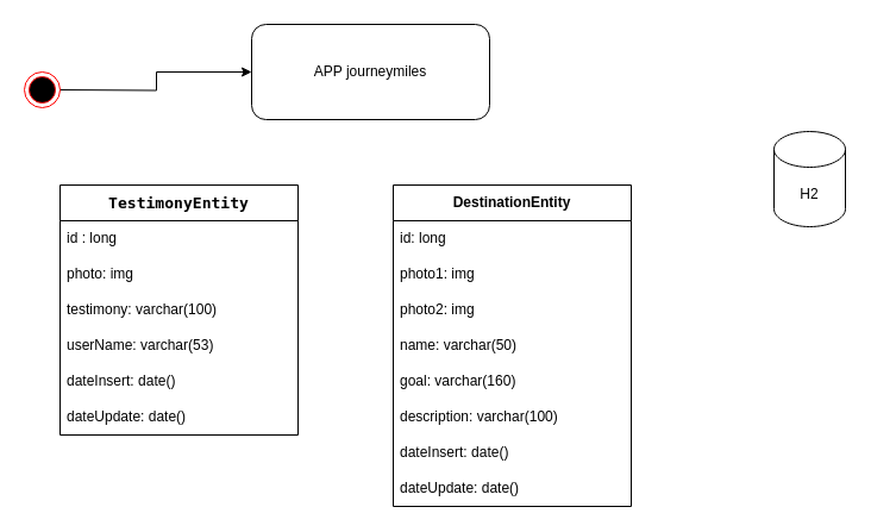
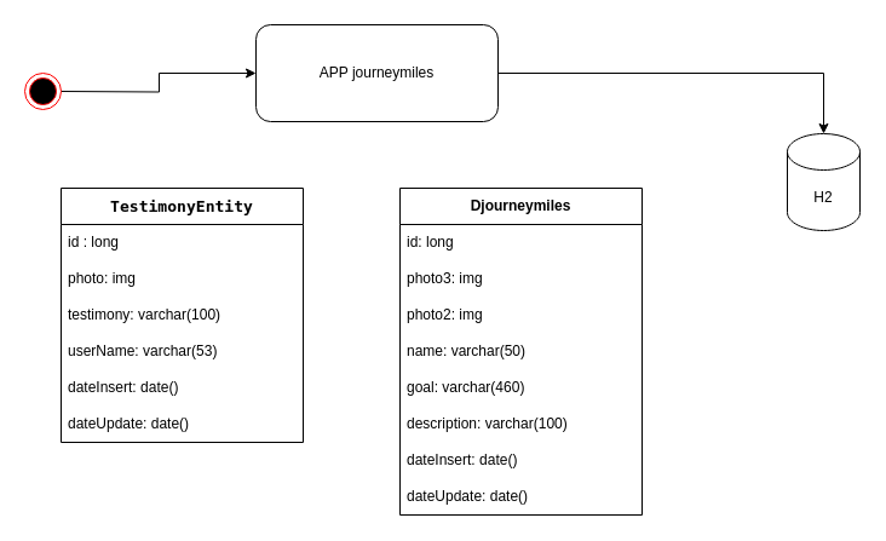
  <mxCell id="0" />
  <mxCell id="1" parent="0" />
  <mxCell id="2" value="H2" style="shape=cylinder3;whiteSpace=wrap;html=1;boundedLbl=1;backgroundOutline=1;size=15;" vertex="1" parent="1"><mxGeometry x="650" y="110" width="60" height="80" as="geometry" /></mxCell>
+ <mxCell id="3" style="edgeStyle=orthogonalEdgeStyle;rounded=0;orthogonalLoop=1;jettySize=auto;html=1;" edge="1" parent="1" source="4" target="2"><mxGeometry relative="1" as="geometry" /></mxCell>
  <mxCell id="4" value="&lt;span style=&quot;background-color: rgb(255, 255, 255);&quot;&gt;APP journeymiles&lt;/span&gt;" style="rounded=1;whiteSpace=wrap;html=1;" vertex="1" parent="1"><mxGeometry x="211" y="20" width="200" height="80" as="geometry" /></mxCell>
  <mxCell id="5" value="&lt;pre style=&quot;font-weight: 700; font-family: &amp;quot;JetBrains Mono&amp;quot;, monospace; font-size: 9.8pt;&quot;&gt;&lt;span style=&quot;color: light-dark(rgb(0, 0, 0), rgb(237, 237, 237)); font-size: 9.8pt; background-color: transparent; white-space: normal;&quot;&gt;TestimonyEntity&lt;/span&gt;&lt;/pre&gt;" style="swimlane;fontStyle=0;childLayout=stackLayout;horizontal=1;startSize=30;horizontalStack=0;resizeParent=1;resizeParentMax=0;resizeLast=0;collapsible=1;marginBottom=0;whiteSpace=wrap;html=1;" vertex="1" parent="1"><mxGeometry x="50" y="155" width="200" height="210" as="geometry" /></mxCell>
  <mxCell id="6" value="id : long" style="text;strokeColor=none;fillColor=none;align=left;verticalAlign=middle;spacingLeft=4;spacingRight=4;overflow=hidden;points=[[0,0.5],[1,0.5]];portConstraint=eastwest;rotatable=0;whiteSpace=wrap;html=1;" vertex="1" parent="5"><mxGeometry y="30" width="200" height="30" as="geometry" /></mxCell>
  <mxCell id="7" value="photo: img" style="text;strokeColor=none;fillColor=none;align=left;verticalAlign=middle;spacingLeft=4;spacingRight=4;overflow=hidden;points=[[0,0.5],[1,0.5]];portConstraint=eastwest;rotatable=0;whiteSpace=wrap;html=1;" vertex="1" parent="5"><mxGeometry y="60" width="200" height="30" as="geometry" /></mxCell>
  <mxCell id="8" value="testimony: varchar(100)" style="text;strokeColor=none;fillColor=none;align=left;verticalAlign=middle;spacingLeft=4;spacingRight=4;overflow=hidden;points=[[0,0.5],[1,0.5]];portConstraint=eastwest;rotatable=0;whiteSpace=wrap;html=1;" vertex="1" parent="5"><mxGeometry y="90" width="200" height="30" as="geometry" /></mxCell>
  <mxCell id="9" value="userName: varchar(53)" style="text;strokeColor=none;fillColor=none;align=left;verticalAlign=middle;spacingLeft=4;spacingRight=4;overflow=hidden;points=[[0,0.5],[1,0.5]];portConstraint=eastwest;rotatable=0;whiteSpace=wrap;html=1;" vertex="1" parent="5"><mxGeometry y="120" width="200" height="30" as="geometry" /></mxCell>
  <mxCell id="10" value="dateInsert: date()" style="text;strokeColor=none;fillColor=none;align=left;verticalAlign=middle;spacingLeft=4;spacingRight=4;overflow=hidden;points=[[0,0.5],[1,0.5]];portConstraint=eastwest;rotatable=0;whiteSpace=wrap;html=1;" vertex="1" parent="5"><mxGeometry y="150" width="200" height="30" as="geometry" /></mxCell>
  <mxCell id="11" value="dateUpdate: date()" style="text;strokeColor=none;fillColor=none;align=left;verticalAlign=middle;spacingLeft=4;spacingRight=4;overflow=hidden;points=[[0,0.5],[1,0.5]];portConstraint=eastwest;rotatable=0;whiteSpace=wrap;html=1;" vertex="1" parent="5"><mxGeometry y="180" width="200" height="30" as="geometry" /></mxCell>
- <mxCell id="12" value="&lt;span style=&quot;font-weight: 700;&quot;&gt;D&lt;/span&gt;&lt;span style=&quot;color: light-dark(rgb(0, 0, 0), rgb(255, 255, 255)); font-weight: 700; background-color: transparent;&quot;&gt;estinationEntity&lt;/span&gt;" style="swimlane;fontStyle=0;childLayout=stackLayout;horizontal=1;startSize=30;horizontalStack=0;resizeParent=1;resizeParentMax=0;resizeLast=0;collapsible=1;marginBottom=0;whiteSpace=wrap;html=1;" vertex="1" parent="1"><mxGeometry x="330" y="155" width="200" height="270" as="geometry" /></mxCell>
+ <mxCell id="12" value="&lt;span style=&quot;font-weight: 700;&quot;&gt;D&lt;/span&gt;&lt;span style=&quot;color: light-dark(rgb(0, 0, 0), rgb(255, 255, 255)); font-weight: 700; background-color: transparent;&quot;&gt;journeymiles&lt;/span&gt;" style="swimlane;fontStyle=0;childLayout=stackLayout;horizontal=1;startSize=30;horizontalStack=0;resizeParent=1;resizeParentMax=0;resizeLast=0;collapsible=1;marginBottom=0;whiteSpace=wrap;html=1;" vertex="1" parent="1"><mxGeometry x="330" y="155" width="200" height="270" as="geometry" /></mxCell>
  <mxCell id="13" value="id: long" style="text;strokeColor=none;fillColor=none;align=left;verticalAlign=middle;spacingLeft=4;spacingRight=4;overflow=hidden;points=[[0,0.5],[1,0.5]];portConstraint=eastwest;rotatable=0;whiteSpace=wrap;html=1;" vertex="1" parent="12"><mxGeometry y="30" width="200" height="30" as="geometry" /></mxCell>
- <mxCell id="14" value="photo1: img" style="text;strokeColor=none;fillColor=none;align=left;verticalAlign=middle;spacingLeft=4;spacingRight=4;overflow=hidden;points=[[0,0.5],[1,0.5]];portConstraint=eastwest;rotatable=0;whiteSpace=wrap;html=1;" vertex="1" parent="12"><mxGeometry y="60" width="200" height="30" as="geometry" /></mxCell>
+ <mxCell id="14" value="photo3: img" style="text;strokeColor=none;fillColor=none;align=left;verticalAlign=middle;spacingLeft=4;spacingRight=4;overflow=hidden;points=[[0,0.5],[1,0.5]];portConstraint=eastwest;rotatable=0;whiteSpace=wrap;html=1;" vertex="1" parent="12"><mxGeometry y="60" width="200" height="30" as="geometry" /></mxCell>
  <mxCell id="15" value="photo2: img" style="text;strokeColor=none;fillColor=none;align=left;verticalAlign=middle;spacingLeft=4;spacingRight=4;overflow=hidden;points=[[0,0.5],[1,0.5]];portConstraint=eastwest;rotatable=0;whiteSpace=wrap;html=1;" vertex="1" parent="12"><mxGeometry y="90" width="200" height="30" as="geometry" /></mxCell>
  <mxCell id="16" value="name: varchar(50)&amp;nbsp;" style="text;strokeColor=none;fillColor=none;align=left;verticalAlign=middle;spacingLeft=4;spacingRight=4;overflow=hidden;points=[[0,0.5],[1,0.5]];portConstraint=eastwest;rotatable=0;whiteSpace=wrap;html=1;" vertex="1" parent="12"><mxGeometry y="120" width="200" height="30" as="geometry" /></mxCell>
- <mxCell id="17" value="goal: varchar(160)&amp;nbsp;" style="text;strokeColor=none;fillColor=none;align=left;verticalAlign=middle;spacingLeft=4;spacingRight=4;overflow=hidden;points=[[0,0.5],[1,0.5]];portConstraint=eastwest;rotatable=0;whiteSpace=wrap;html=1;" vertex="1" parent="12"><mxGeometry y="150" width="200" height="30" as="geometry" /></mxCell>
+ <mxCell id="17" value="goal: varchar(460)&amp;nbsp;" style="text;strokeColor=none;fillColor=none;align=left;verticalAlign=middle;spacingLeft=4;spacingRight=4;overflow=hidden;points=[[0,0.5],[1,0.5]];portConstraint=eastwest;rotatable=0;whiteSpace=wrap;html=1;" vertex="1" parent="12"><mxGeometry y="150" width="200" height="30" as="geometry" /></mxCell>
  <mxCell id="18" value="description: varchar(100)&amp;nbsp;" style="text;strokeColor=none;fillColor=none;align=left;verticalAlign=middle;spacingLeft=4;spacingRight=4;overflow=hidden;points=[[0,0.5],[1,0.5]];portConstraint=eastwest;rotatable=0;whiteSpace=wrap;html=1;" vertex="1" parent="12"><mxGeometry y="180" width="200" height="30" as="geometry" /></mxCell>
  <mxCell id="19" value="dateInsert: date()" style="text;strokeColor=none;fillColor=none;align=left;verticalAlign=middle;spacingLeft=4;spacingRight=4;overflow=hidden;points=[[0,0.5],[1,0.5]];portConstraint=eastwest;rotatable=0;whiteSpace=wrap;html=1;" vertex="1" parent="12"><mxGeometry y="210" width="200" height="30" as="geometry" /></mxCell>
  <mxCell id="20" value="dateUpdate: date()" style="text;strokeColor=none;fillColor=none;align=left;verticalAlign=middle;spacingLeft=4;spacingRight=4;overflow=hidden;points=[[0,0.5],[1,0.5]];portConstraint=eastwest;rotatable=0;whiteSpace=wrap;html=1;" vertex="1" parent="12"><mxGeometry y="240" width="200" height="30" as="geometry" /></mxCell>
  <mxCell id="21" style="edgeStyle=orthogonalEdgeStyle;rounded=0;orthogonalLoop=1;jettySize=auto;html=1;entryX=0;entryY=0.5;entryDx=0;entryDy=0;" edge="1" parent="1" target="4"><mxGeometry relative="1" as="geometry"><mxPoint x="50" y="75" as="sourcePoint" /></mxGeometry></mxCell>
  <mxCell id="22" value="" style="ellipse;html=1;shape=endState;fillColor=#000000;strokeColor=#ff0000;" vertex="1" parent="1"><mxGeometry x="20" y="60" width="30" height="30" as="geometry" /></mxCell>
